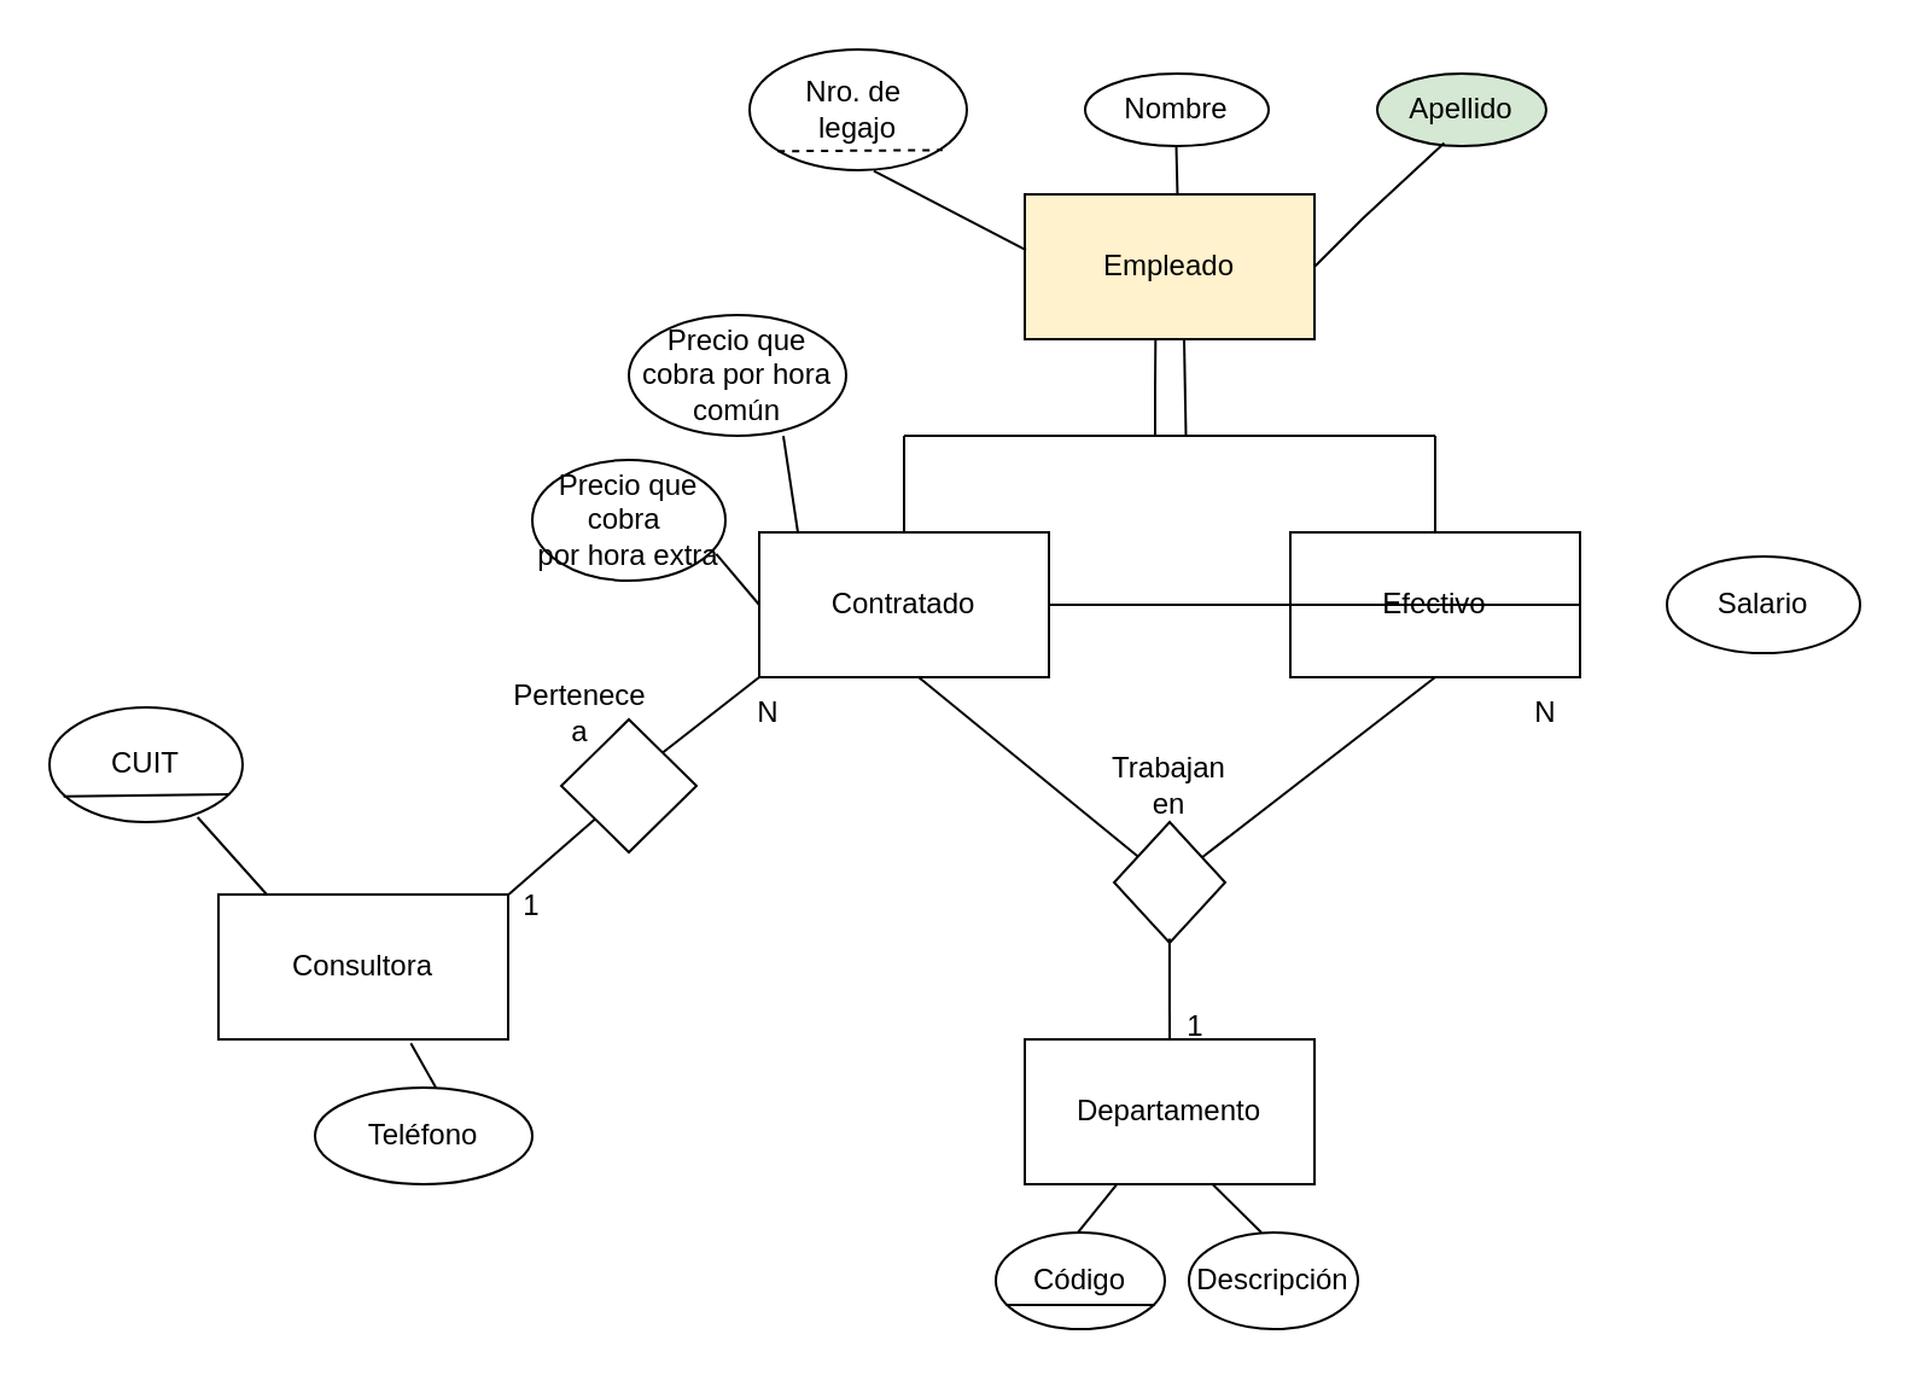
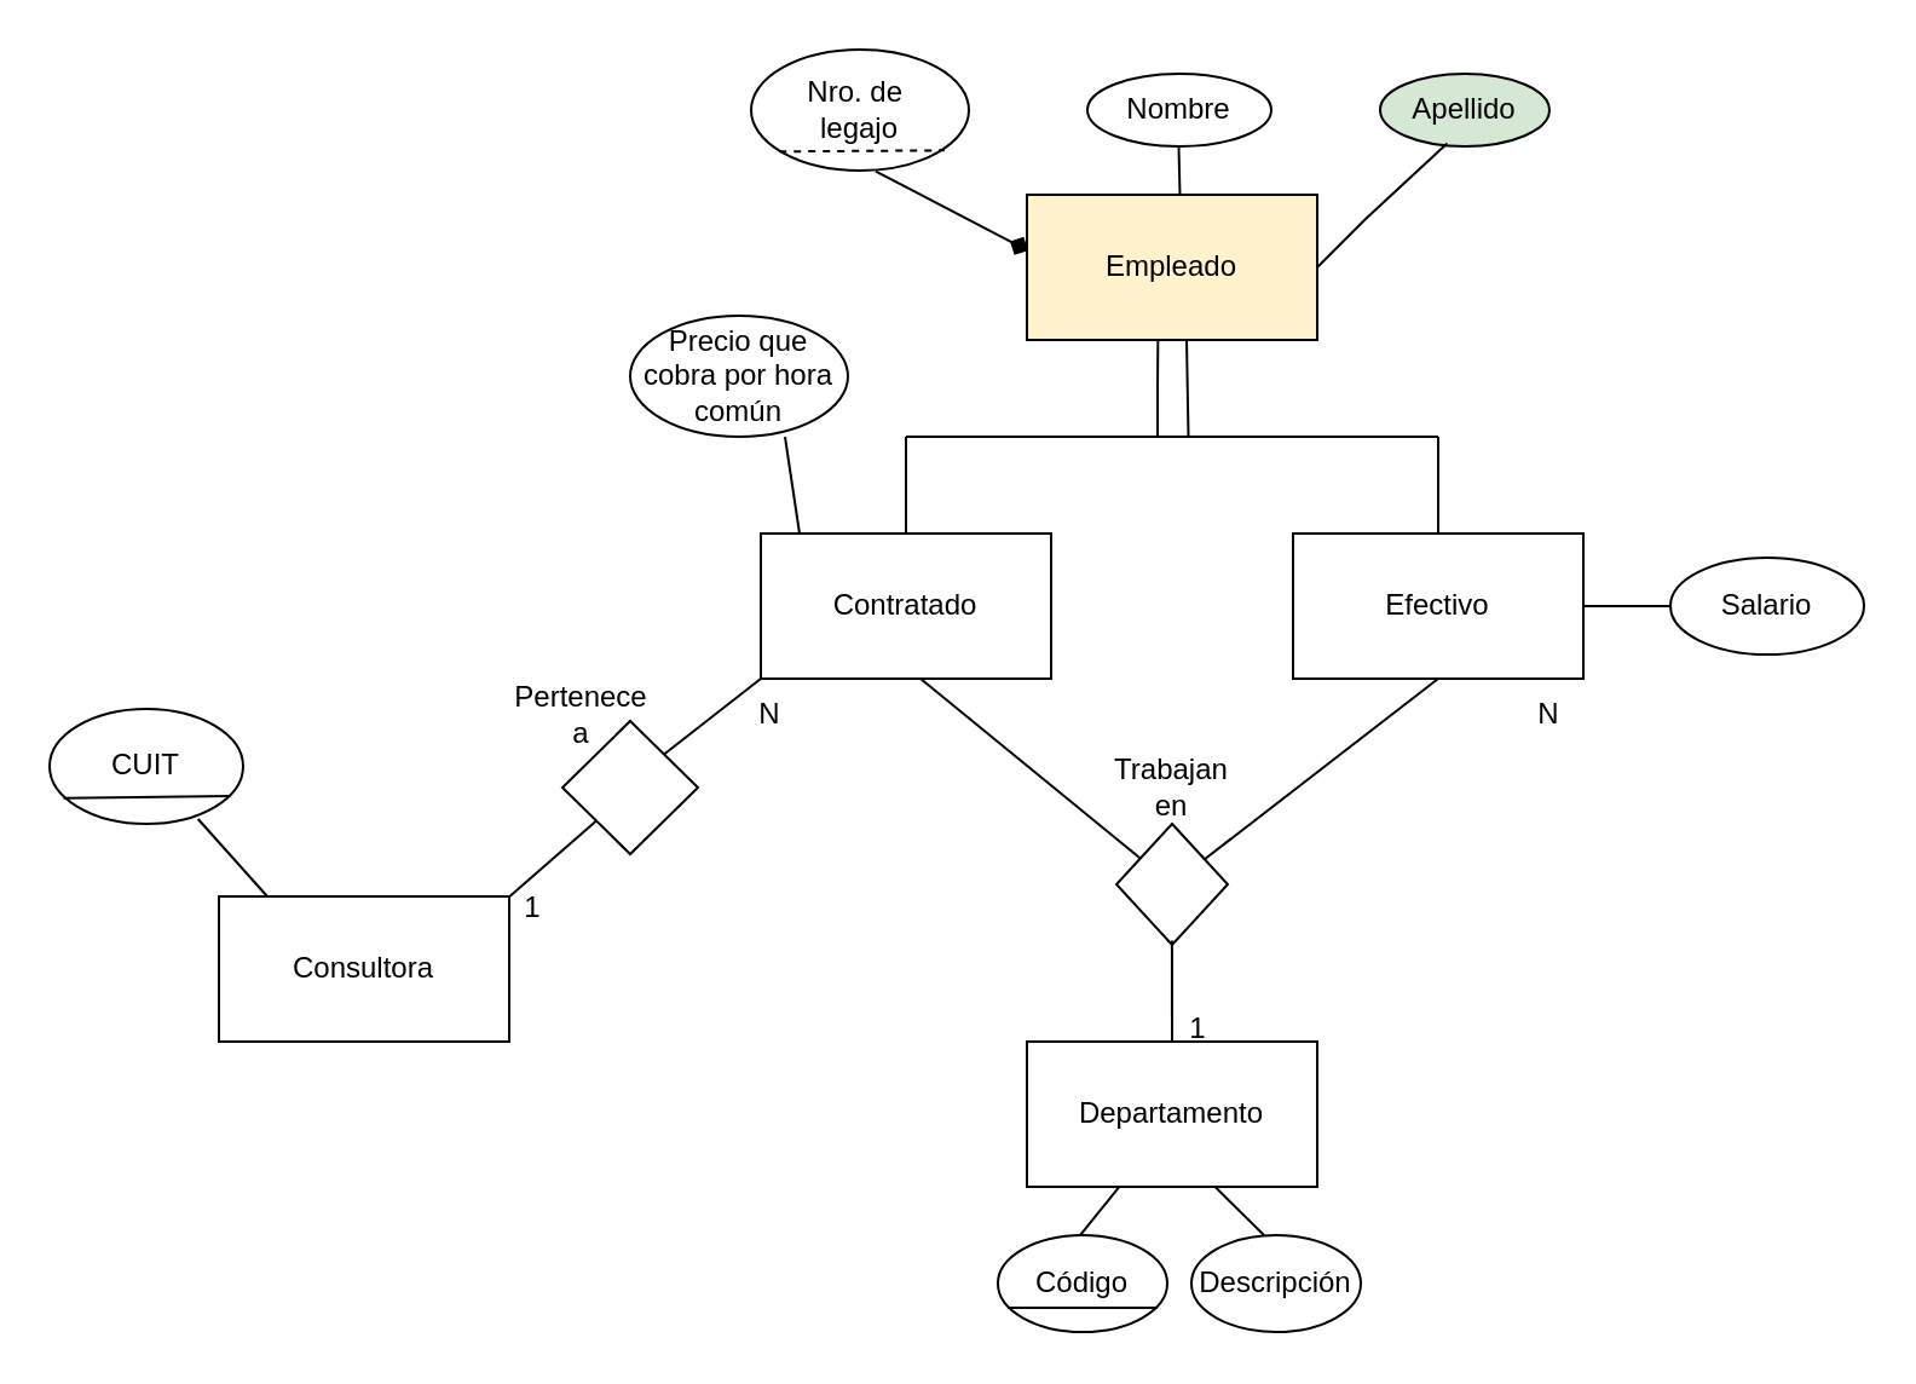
  <mxCell id="0" />
  <mxCell id="1" parent="0" />
  <mxCell id="2" value="Empleado" style="rounded=0;whiteSpace=wrap;html=1;fillColor=#fff2cc;" vertex="1" parent="1"><mxGeometry x="424" y="80" width="120" height="60" as="geometry" /></mxCell>
  <mxCell id="3" value="Contratado" style="rounded=0;whiteSpace=wrap;html=1;" vertex="1" parent="1"><mxGeometry x="314" y="220" width="120" height="60" as="geometry" /></mxCell>
  <mxCell id="4" value="Efectivo" style="rounded=0;whiteSpace=wrap;html=1;" vertex="1" parent="1"><mxGeometry x="534" y="220" width="120" height="60" as="geometry" /></mxCell>
  <mxCell id="5" value="" style="endArrow=none;html=1;rounded=0;entryX=0.418;entryY=1.003;entryDx=0;entryDy=0;entryPerimeter=0;" edge="1" parent="1"><mxGeometry width="50" height="50" relative="1" as="geometry"><mxPoint x="478" y="179.82" as="sourcePoint" /><mxPoint x="478.16" y="140" as="targetPoint" /><Array as="points"><mxPoint x="478" y="159.82" /></Array></mxGeometry></mxCell>
  <mxCell id="6" value="" style="endArrow=none;html=1;rounded=0;entryX=0.577;entryY=0.993;entryDx=0;entryDy=0;entryPerimeter=0;" edge="1" parent="1"><mxGeometry width="50" height="50" relative="1" as="geometry"><mxPoint x="490.76" y="180.42" as="sourcePoint" /><mxPoint x="490" y="140" as="targetPoint" /><Array as="points" /></mxGeometry></mxCell>
  <mxCell id="7" value="" style="endArrow=none;html=1;rounded=0;" edge="1" parent="1"><mxGeometry width="50" height="50" relative="1" as="geometry"><mxPoint x="374" y="180" as="sourcePoint" /><mxPoint x="594" y="180" as="targetPoint" /><Array as="points"><mxPoint x="474" y="180" /></Array></mxGeometry></mxCell>
  <mxCell id="8" value="" style="endArrow=none;html=1;rounded=0;exitX=0.5;exitY=0;exitDx=0;exitDy=0;" edge="1" parent="1" source="3"><mxGeometry width="50" height="50" relative="1" as="geometry"><mxPoint x="374" y="210" as="sourcePoint" /><mxPoint x="374" y="180" as="targetPoint" /><Array as="points"><mxPoint x="374" y="200" /></Array></mxGeometry></mxCell>
  <mxCell id="9" value="" style="endArrow=none;html=1;rounded=0;exitX=0.5;exitY=0;exitDx=0;exitDy=0;" edge="1" parent="1" source="4"><mxGeometry width="50" height="50" relative="1" as="geometry"><mxPoint x="564" y="230" as="sourcePoint" /><mxPoint x="594" y="180" as="targetPoint" /></mxGeometry></mxCell>
  <mxCell id="10" value="Nro. de&amp;nbsp;&lt;br&gt;legajo" style="ellipse;whiteSpace=wrap;html=1;" vertex="1" parent="1"><mxGeometry x="310" y="20" width="90" height="50" as="geometry" /></mxCell>
  <mxCell id="11" value="" style="endArrow=none;dashed=1;html=1;rounded=0;exitX=0.129;exitY=0.843;exitDx=0;exitDy=0;exitPerimeter=0;entryX=0.888;entryY=0.833;entryDx=0;entryDy=0;entryPerimeter=0;" edge="1" parent="1" source="10" target="10"><mxGeometry width="50" height="50" relative="1" as="geometry"><mxPoint x="332.69" y="50" as="sourcePoint" /><mxPoint x="415.31" y="51.4" as="targetPoint" /></mxGeometry></mxCell>
- <mxCell id="12" value="" style="endArrow=none;html=1;rounded=0;exitX=0.572;exitY=1.006;exitDx=0;exitDy=0;exitPerimeter=0;entryX=0.004;entryY=0.385;entryDx=0;entryDy=0;entryPerimeter=0;" edge="1" parent="1" source="10" target="2"><mxGeometry width="50" height="50" relative="1" as="geometry"><mxPoint x="340" y="80" as="sourcePoint" /><mxPoint x="420" y="100" as="targetPoint" /></mxGeometry></mxCell>
+ <mxCell id="12" value="" style="endArrow=diamond;html=1;rounded=0;exitX=0.572;exitY=1.006;exitDx=0;exitDy=0;exitPerimeter=0;entryX=0.004;entryY=0.385;entryDx=0;entryDy=0;entryPerimeter=0;" edge="1" parent="1" source="10" target="2"><mxGeometry width="50" height="50" relative="1" as="geometry"><mxPoint x="340" y="80" as="sourcePoint" /><mxPoint x="420" y="100" as="targetPoint" /></mxGeometry></mxCell>
  <mxCell id="13" value="Nombre" style="ellipse;whiteSpace=wrap;html=1;" vertex="1" parent="1"><mxGeometry x="449" y="30" width="76" height="30" as="geometry" /></mxCell>
  <mxCell id="14" value="" style="endArrow=none;html=1;rounded=0;entryX=0.454;entryY=0.985;entryDx=0;entryDy=0;entryPerimeter=0;exitX=0.535;exitY=-0.012;exitDx=0;exitDy=0;exitPerimeter=0;" edge="1" parent="1"><mxGeometry width="50" height="50" relative="1" as="geometry"><mxPoint x="487.25" y="80.45" as="sourcePoint" /><mxPoint x="486.754" y="60" as="targetPoint" /><Array as="points" /></mxGeometry></mxCell>
  <mxCell id="15" value="Apellido" style="ellipse;whiteSpace=wrap;html=1;fillColor=#d5e8d4;" vertex="1" parent="1"><mxGeometry x="570" y="30" width="70" height="30" as="geometry" /></mxCell>
  <mxCell id="16" value="" style="endArrow=none;html=1;rounded=0;entryX=0.396;entryY=0.96;entryDx=0;entryDy=0;entryPerimeter=0;" edge="1" parent="1" target="15"><mxGeometry width="50" height="50" relative="1" as="geometry"><mxPoint x="544" y="110" as="sourcePoint" /><mxPoint x="594" y="60" as="targetPoint" /><Array as="points"><mxPoint x="564" y="90" /></Array></mxGeometry></mxCell>
  <mxCell id="17" value="Departamento" style="rounded=0;whiteSpace=wrap;html=1;" vertex="1" parent="1"><mxGeometry x="424" y="430" width="120" height="60" as="geometry" /></mxCell>
  <mxCell id="18" value="" style="endArrow=none;html=1;rounded=0;" edge="1" parent="1" source="20"><mxGeometry width="50" height="50" relative="1" as="geometry"><mxPoint x="470" y="340" as="sourcePoint" /><mxPoint x="594" y="280" as="targetPoint" /></mxGeometry></mxCell>
  <mxCell id="19" value="" style="endArrow=none;html=1;rounded=0;" edge="1" parent="1" source="20"><mxGeometry width="50" height="50" relative="1" as="geometry"><mxPoint x="470" y="340" as="sourcePoint" /><mxPoint x="380" y="280" as="targetPoint" /></mxGeometry></mxCell>
  <mxCell id="20" value="" style="rhombus;whiteSpace=wrap;html=1;" vertex="1" parent="1"><mxGeometry x="461" y="340" width="46" height="50" as="geometry" /></mxCell>
  <mxCell id="21" value="Trabajan en" style="text;html=1;strokeColor=none;fillColor=none;align=center;verticalAlign=middle;whiteSpace=wrap;rounded=0;" vertex="1" parent="1"><mxGeometry x="454" y="310" width="60" height="30" as="geometry" /></mxCell>
  <mxCell id="22" value="" style="endArrow=none;html=1;rounded=0;entryX=0.499;entryY=0.964;entryDx=0;entryDy=0;entryPerimeter=0;exitX=0.5;exitY=0;exitDx=0;exitDy=0;" edge="1" parent="1" source="17" target="20"><mxGeometry width="50" height="50" relative="1" as="geometry"><mxPoint x="482" y="430" as="sourcePoint" /><mxPoint x="532" y="380" as="targetPoint" /></mxGeometry></mxCell>
  <mxCell id="23" value="Código" style="ellipse;whiteSpace=wrap;html=1;" vertex="1" parent="1"><mxGeometry x="412" y="510" width="70" height="40" as="geometry" /></mxCell>
  <mxCell id="24" value="" style="endArrow=none;html=1;rounded=0;exitX=0.054;exitY=0.701;exitDx=0;exitDy=0;exitPerimeter=0;" edge="1" parent="1"><mxGeometry width="50" height="50" relative="1" as="geometry"><mxPoint x="416.03" y="540" as="sourcePoint" /><mxPoint x="477.98" y="540" as="targetPoint" /></mxGeometry></mxCell>
  <mxCell id="25" value="" style="endArrow=none;html=1;rounded=0;entryX=0.316;entryY=1.006;entryDx=0;entryDy=0;entryPerimeter=0;" edge="1" parent="1" target="17"><mxGeometry width="50" height="50" relative="1" as="geometry"><mxPoint x="446" y="510" as="sourcePoint" /><mxPoint x="496" y="460" as="targetPoint" /></mxGeometry></mxCell>
  <mxCell id="26" value="Descripción" style="ellipse;whiteSpace=wrap;html=1;" vertex="1" parent="1"><mxGeometry x="492" y="510" width="70" height="40" as="geometry" /></mxCell>
  <mxCell id="27" value="" style="endArrow=none;html=1;rounded=0;entryX=0.646;entryY=0.996;entryDx=0;entryDy=0;entryPerimeter=0;" edge="1" parent="1" target="17"><mxGeometry width="50" height="50" relative="1" as="geometry"><mxPoint x="522" y="510" as="sourcePoint" /><mxPoint x="572" y="460" as="targetPoint" /></mxGeometry></mxCell>
  <mxCell id="28" value="Salario" style="ellipse;whiteSpace=wrap;html=1;" vertex="1" parent="1"><mxGeometry x="690" y="230" width="80" height="40" as="geometry" /></mxCell>
- <mxCell id="29" value="" style="endArrow=none;html=1;rounded=0;exitX=1;exitY=0.5;exitDx=0;exitDy=0;" edge="1" parent="1" source="4" target="3"><mxGeometry width="50" height="50" relative="1" as="geometry"><mxPoint x="660" y="250" as="sourcePoint" /><mxPoint x="704" y="200" as="targetPoint" /></mxGeometry></mxCell>
+ <mxCell id="29" value="" style="endArrow=none;html=1;rounded=0;entryX=0;entryY=0.5;entryDx=0;entryDy=0;exitX=1;exitY=0.5;exitDx=0;exitDy=0;" edge="1" parent="1" source="4" target="28"><mxGeometry width="50" height="50" relative="1" as="geometry"><mxPoint x="660" y="250" as="sourcePoint" /><mxPoint x="704" y="200" as="targetPoint" /></mxGeometry></mxCell>
  <mxCell id="30" value="Precio que cobra por hora común" style="ellipse;whiteSpace=wrap;html=1;" vertex="1" parent="1"><mxGeometry x="260" y="130" width="90" height="50" as="geometry" /></mxCell>
  <mxCell id="31" value="" style="endArrow=none;html=1;rounded=0;entryX=0.711;entryY=1.002;entryDx=0;entryDy=0;entryPerimeter=0;" edge="1" parent="1" target="30"><mxGeometry width="50" height="50" relative="1" as="geometry"><mxPoint x="330" y="220" as="sourcePoint" /><mxPoint x="380" y="170" as="targetPoint" /></mxGeometry></mxCell>
- <mxCell id="32" value="Precio que cobra&amp;nbsp;&lt;br&gt;por hora extra" style="ellipse;whiteSpace=wrap;html=1;" vertex="1" parent="1"><mxGeometry x="220" y="190" width="80" height="50" as="geometry" /></mxCell>
- <mxCell id="33" value="" style="endArrow=none;html=1;rounded=0;entryX=0.952;entryY=0.779;entryDx=0;entryDy=0;entryPerimeter=0;exitX=0;exitY=0.5;exitDx=0;exitDy=0;" edge="1" parent="1" source="3" target="32"><mxGeometry width="50" height="50" relative="1" as="geometry"><mxPoint x="310" y="250" as="sourcePoint" /><mxPoint x="360" y="200" as="targetPoint" /></mxGeometry></mxCell>
  <mxCell id="34" value="Consultora" style="rounded=0;whiteSpace=wrap;html=1;" vertex="1" parent="1"><mxGeometry x="90" y="370" width="120" height="60" as="geometry" /></mxCell>
  <mxCell id="35" value="" style="endArrow=none;html=1;rounded=0;entryX=0;entryY=1;entryDx=0;entryDy=0;exitX=1;exitY=0;exitDx=0;exitDy=0;" edge="1" parent="1" source="37" target="3"><mxGeometry width="50" height="50" relative="1" as="geometry"><mxPoint x="160" y="370" as="sourcePoint" /><mxPoint x="210" y="320" as="targetPoint" /></mxGeometry></mxCell>
  <mxCell id="36" value="" style="endArrow=none;html=1;rounded=0;entryX=0;entryY=1;entryDx=0;entryDy=0;exitX=0.998;exitY=0.006;exitDx=0;exitDy=0;exitPerimeter=0;" edge="1" parent="1" source="34" target="37"><mxGeometry width="50" height="50" relative="1" as="geometry"><mxPoint x="210" y="370" as="sourcePoint" /><mxPoint x="314" y="280" as="targetPoint" /></mxGeometry></mxCell>
  <mxCell id="37" value="" style="rhombus;whiteSpace=wrap;html=1;" vertex="1" parent="1"><mxGeometry x="232" y="297.5" width="56" height="55" as="geometry" /></mxCell>
  <mxCell id="38" value="Pertenece a" style="text;html=1;strokeColor=none;fillColor=none;align=center;verticalAlign=middle;whiteSpace=wrap;rounded=0;" vertex="1" parent="1"><mxGeometry x="210" y="280" width="60" height="30" as="geometry" /></mxCell>
  <mxCell id="39" value="N" style="text;html=1;strokeColor=none;fillColor=none;align=center;verticalAlign=middle;whiteSpace=wrap;rounded=0;" vertex="1" parent="1"><mxGeometry x="288" y="280" width="60" height="30" as="geometry" /></mxCell>
  <mxCell id="40" value="1" style="text;html=1;strokeColor=none;fillColor=none;align=center;verticalAlign=middle;whiteSpace=wrap;rounded=0;" vertex="1" parent="1"><mxGeometry x="190" y="360" width="60" height="30" as="geometry" /></mxCell>
  <mxCell id="41" value="N" style="text;html=1;strokeColor=none;fillColor=none;align=center;verticalAlign=middle;whiteSpace=wrap;rounded=0;" vertex="1" parent="1"><mxGeometry x="610" y="280" width="60" height="30" as="geometry" /></mxCell>
  <mxCell id="42" value="1" style="text;html=1;strokeColor=none;fillColor=none;align=center;verticalAlign=middle;whiteSpace=wrap;rounded=0;" vertex="1" parent="1"><mxGeometry x="465" y="410" width="60" height="30" as="geometry" /></mxCell>
  <mxCell id="43" value="CUIT" style="ellipse;whiteSpace=wrap;html=1;" vertex="1" parent="1"><mxGeometry x="20" y="292.5" width="80" height="47.5" as="geometry" /></mxCell>
  <mxCell id="44" value="" style="endArrow=none;html=1;rounded=0;exitX=0.073;exitY=0.777;exitDx=0;exitDy=0;exitPerimeter=0;entryX=0.933;entryY=0.759;entryDx=0;entryDy=0;entryPerimeter=0;" edge="1" parent="1" source="43" target="43"><mxGeometry width="50" height="50" relative="1" as="geometry"><mxPoint x="22.72" y="322.425" as="sourcePoint" /><mxPoint x="97.28" y="326.368" as="targetPoint" /></mxGeometry></mxCell>
  <mxCell id="45" value="" style="endArrow=none;html=1;rounded=0;entryX=0.767;entryY=0.958;entryDx=0;entryDy=0;entryPerimeter=0;" edge="1" parent="1" target="43"><mxGeometry width="50" height="50" relative="1" as="geometry"><mxPoint x="110" y="370" as="sourcePoint" /><mxPoint x="160" y="320" as="targetPoint" /></mxGeometry></mxCell>
- <mxCell id="46" value="Teléfono" style="ellipse;whiteSpace=wrap;html=1;" vertex="1" parent="1"><mxGeometry x="130" y="450" width="90" height="40" as="geometry" /></mxCell>
- <mxCell id="47" value="" style="endArrow=none;html=1;rounded=0;entryX=0.556;entryY=0;entryDx=0;entryDy=0;entryPerimeter=0;exitX=0.664;exitY=1.027;exitDx=0;exitDy=0;exitPerimeter=0;" edge="1" parent="1" source="34" target="46"><mxGeometry width="50" height="50" relative="1" as="geometry"><mxPoint x="161.29" y="430" as="sourcePoint" /><mxPoint x="232.001" y="430" as="targetPoint" /></mxGeometry></mxCell>
